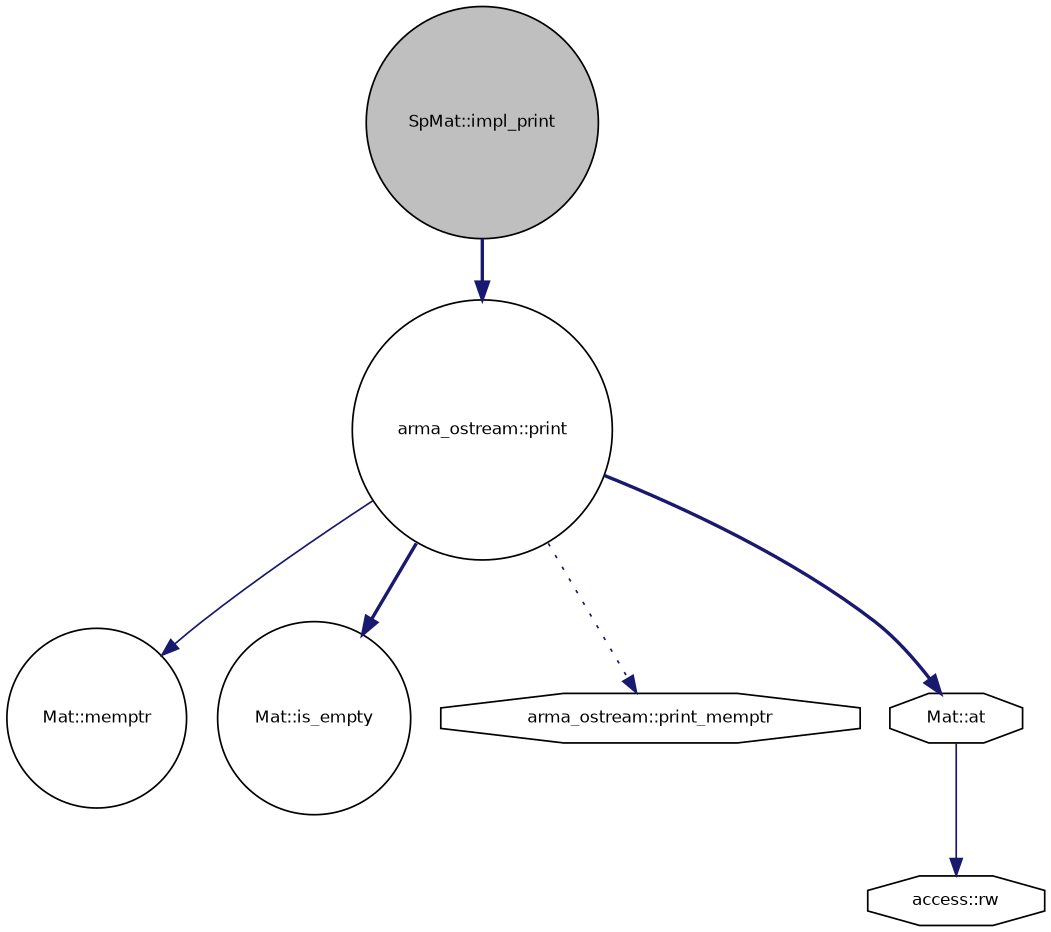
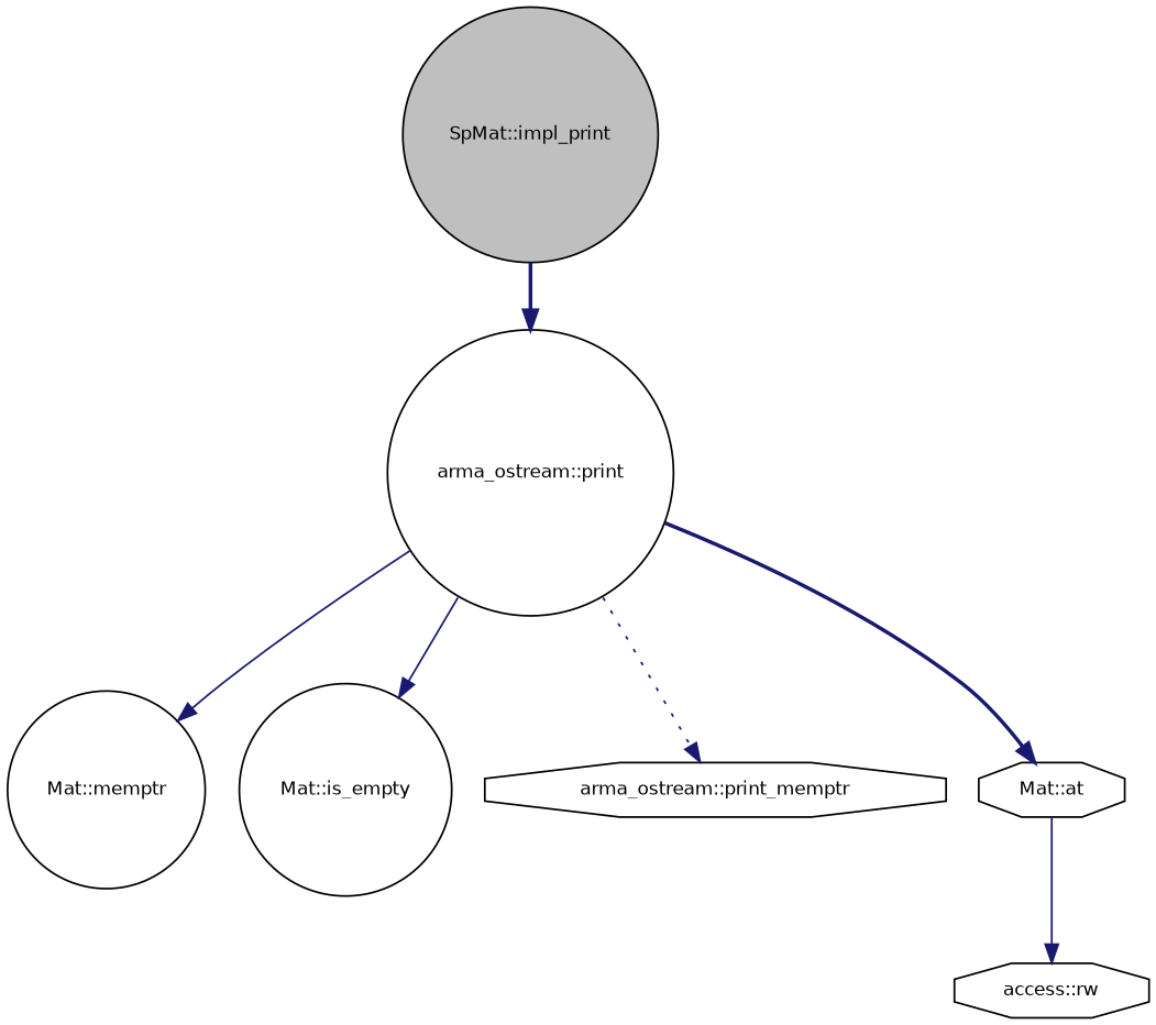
  digraph {
    rankdir=TB
    node [color=black fillcolor=white fontname=Helvetica fontsize=10 shape=circle style=filled]
    edge [color=midnightblue fontname=Helvetica fontsize=10 labelfontname=Helvetica labelfontsize=10 style=solid]
    n1 [fillcolor=grey75 fontcolor=black height=0.2 label="SpMat::impl_print" width=0.4]
    n2 [height=0.2 label="arma_ostream::print" width=0.4]
    n3 [height=0.2 label="Mat::memptr" width=0.4]
    n4 [height=0.2 label="Mat::is_empty" width=0.4]
    n5 [height=0.2 label="arma_ostream::print_memptr" shape=octagon width=0.4]
    n6 [height=0.2 label="Mat::at" shape=octagon width=0.4]
    n7 [height=0.2 label="access::rw" shape=octagon width=0.4]
    n1 -> n2 [style=bold]
    n2 -> n3
-   n2 -> n4 [style=bold]
+   n2 -> n4
    n2 -> n5 [style=dotted]
    n2 -> n6 [style=bold]
    n6 -> n7
  }
